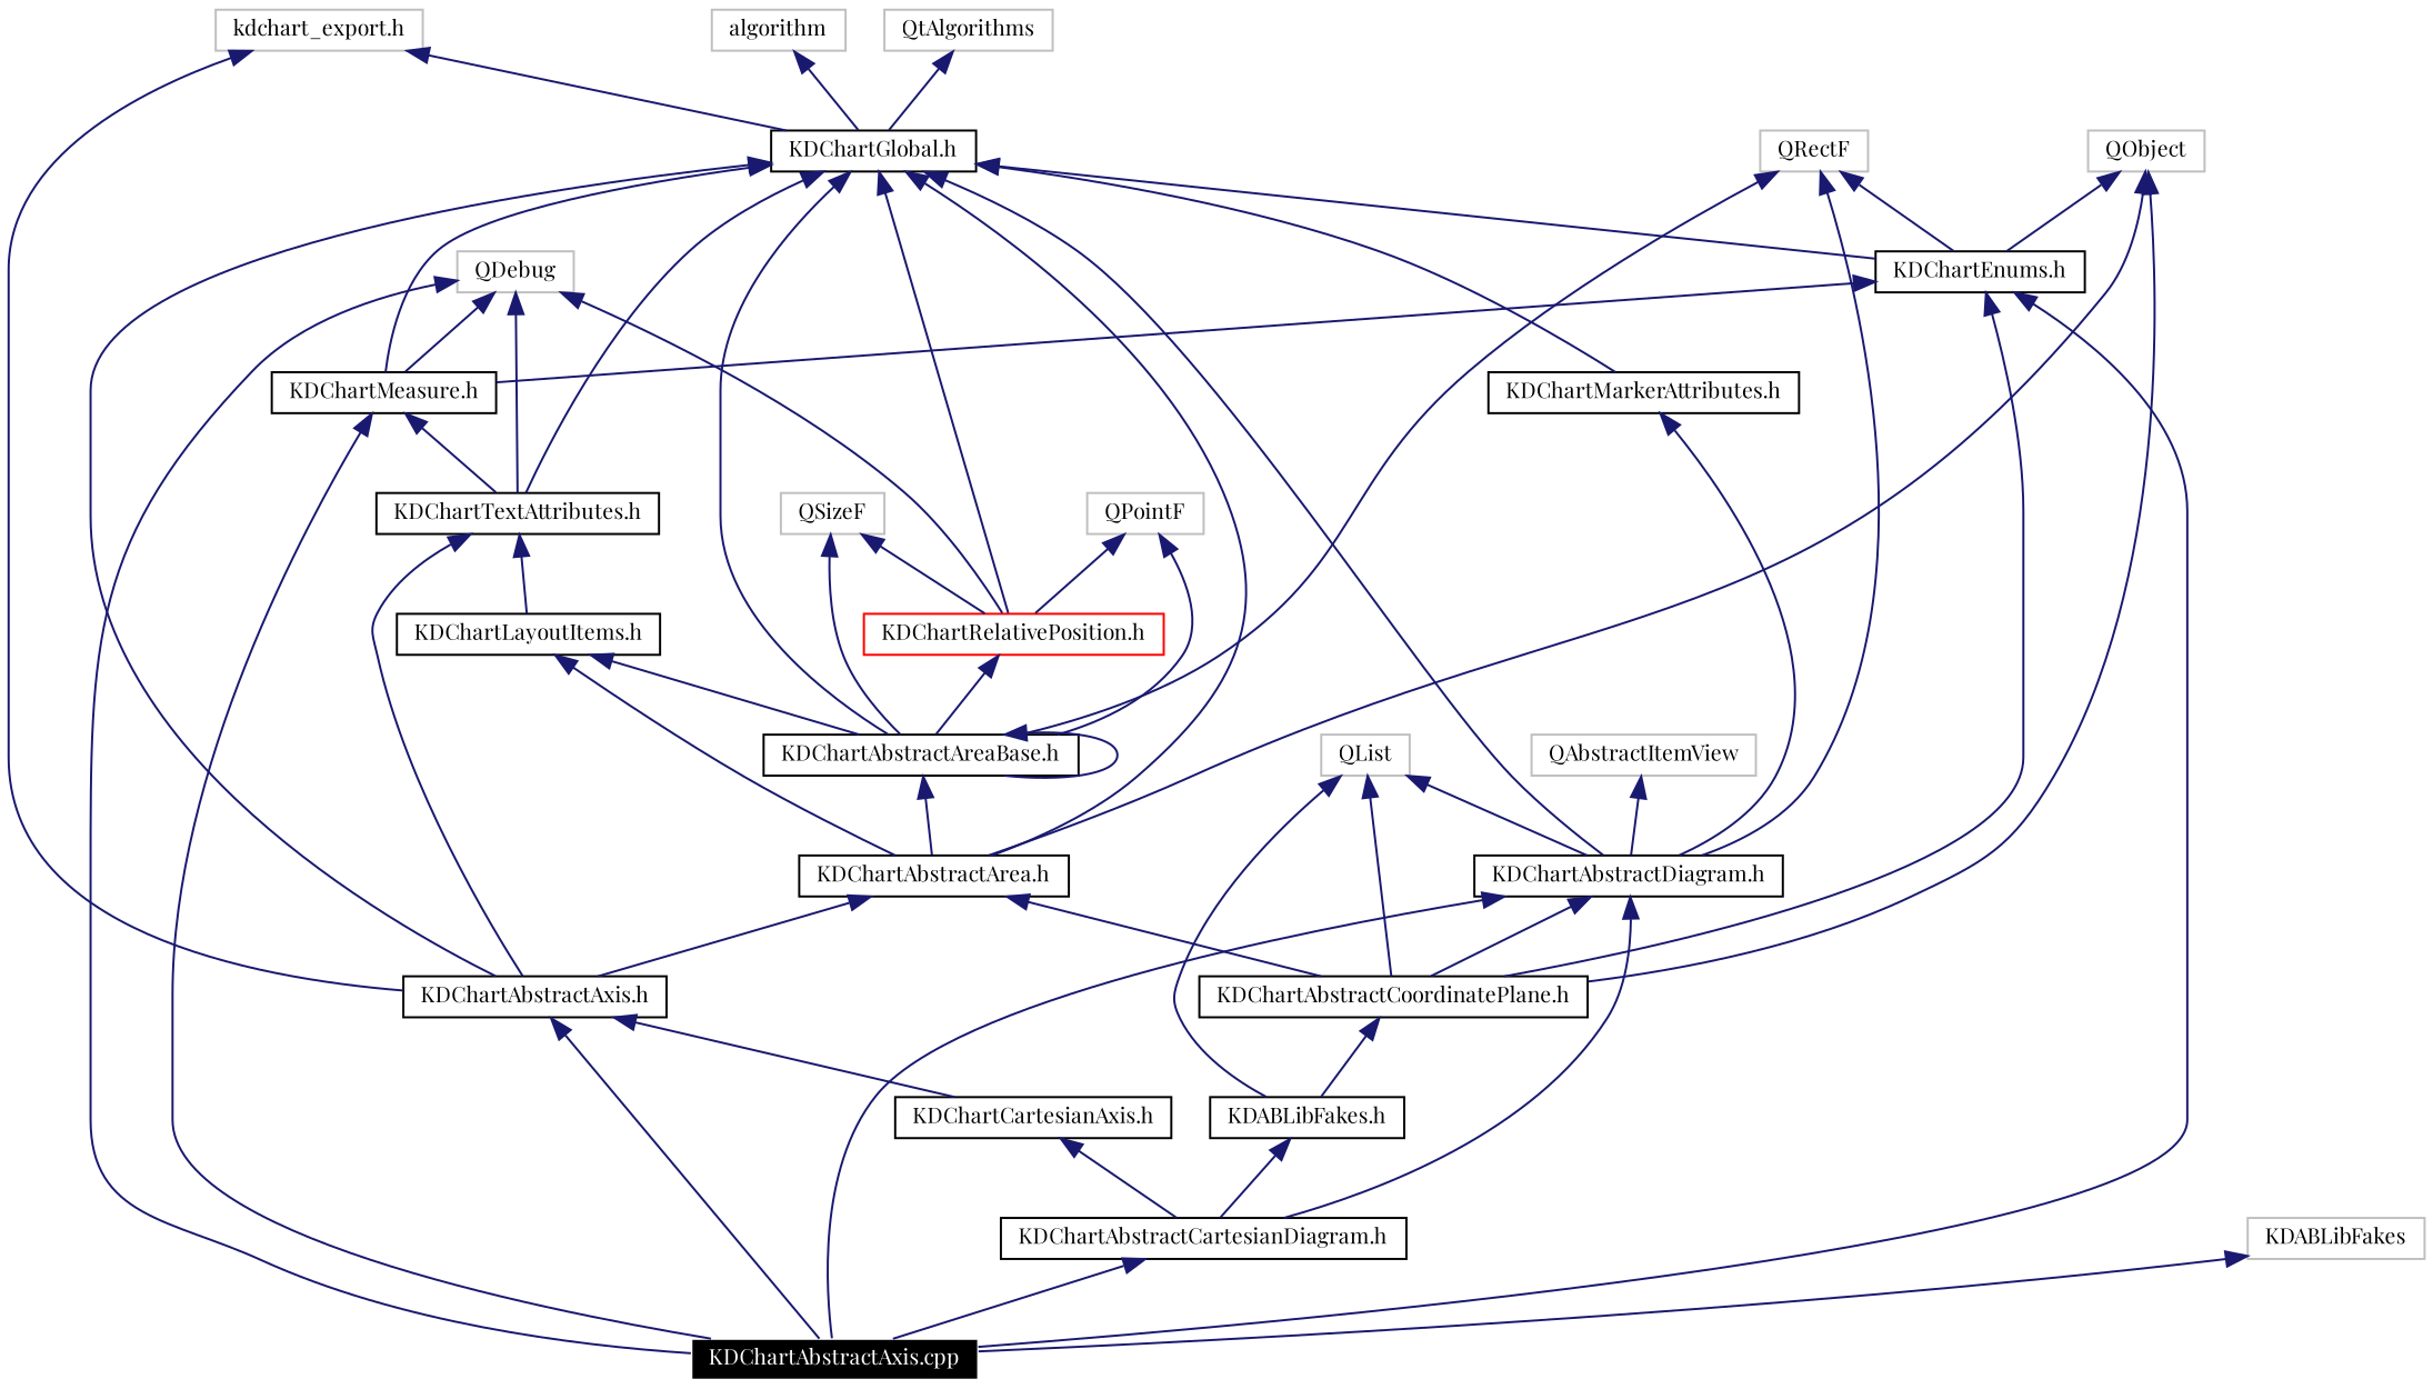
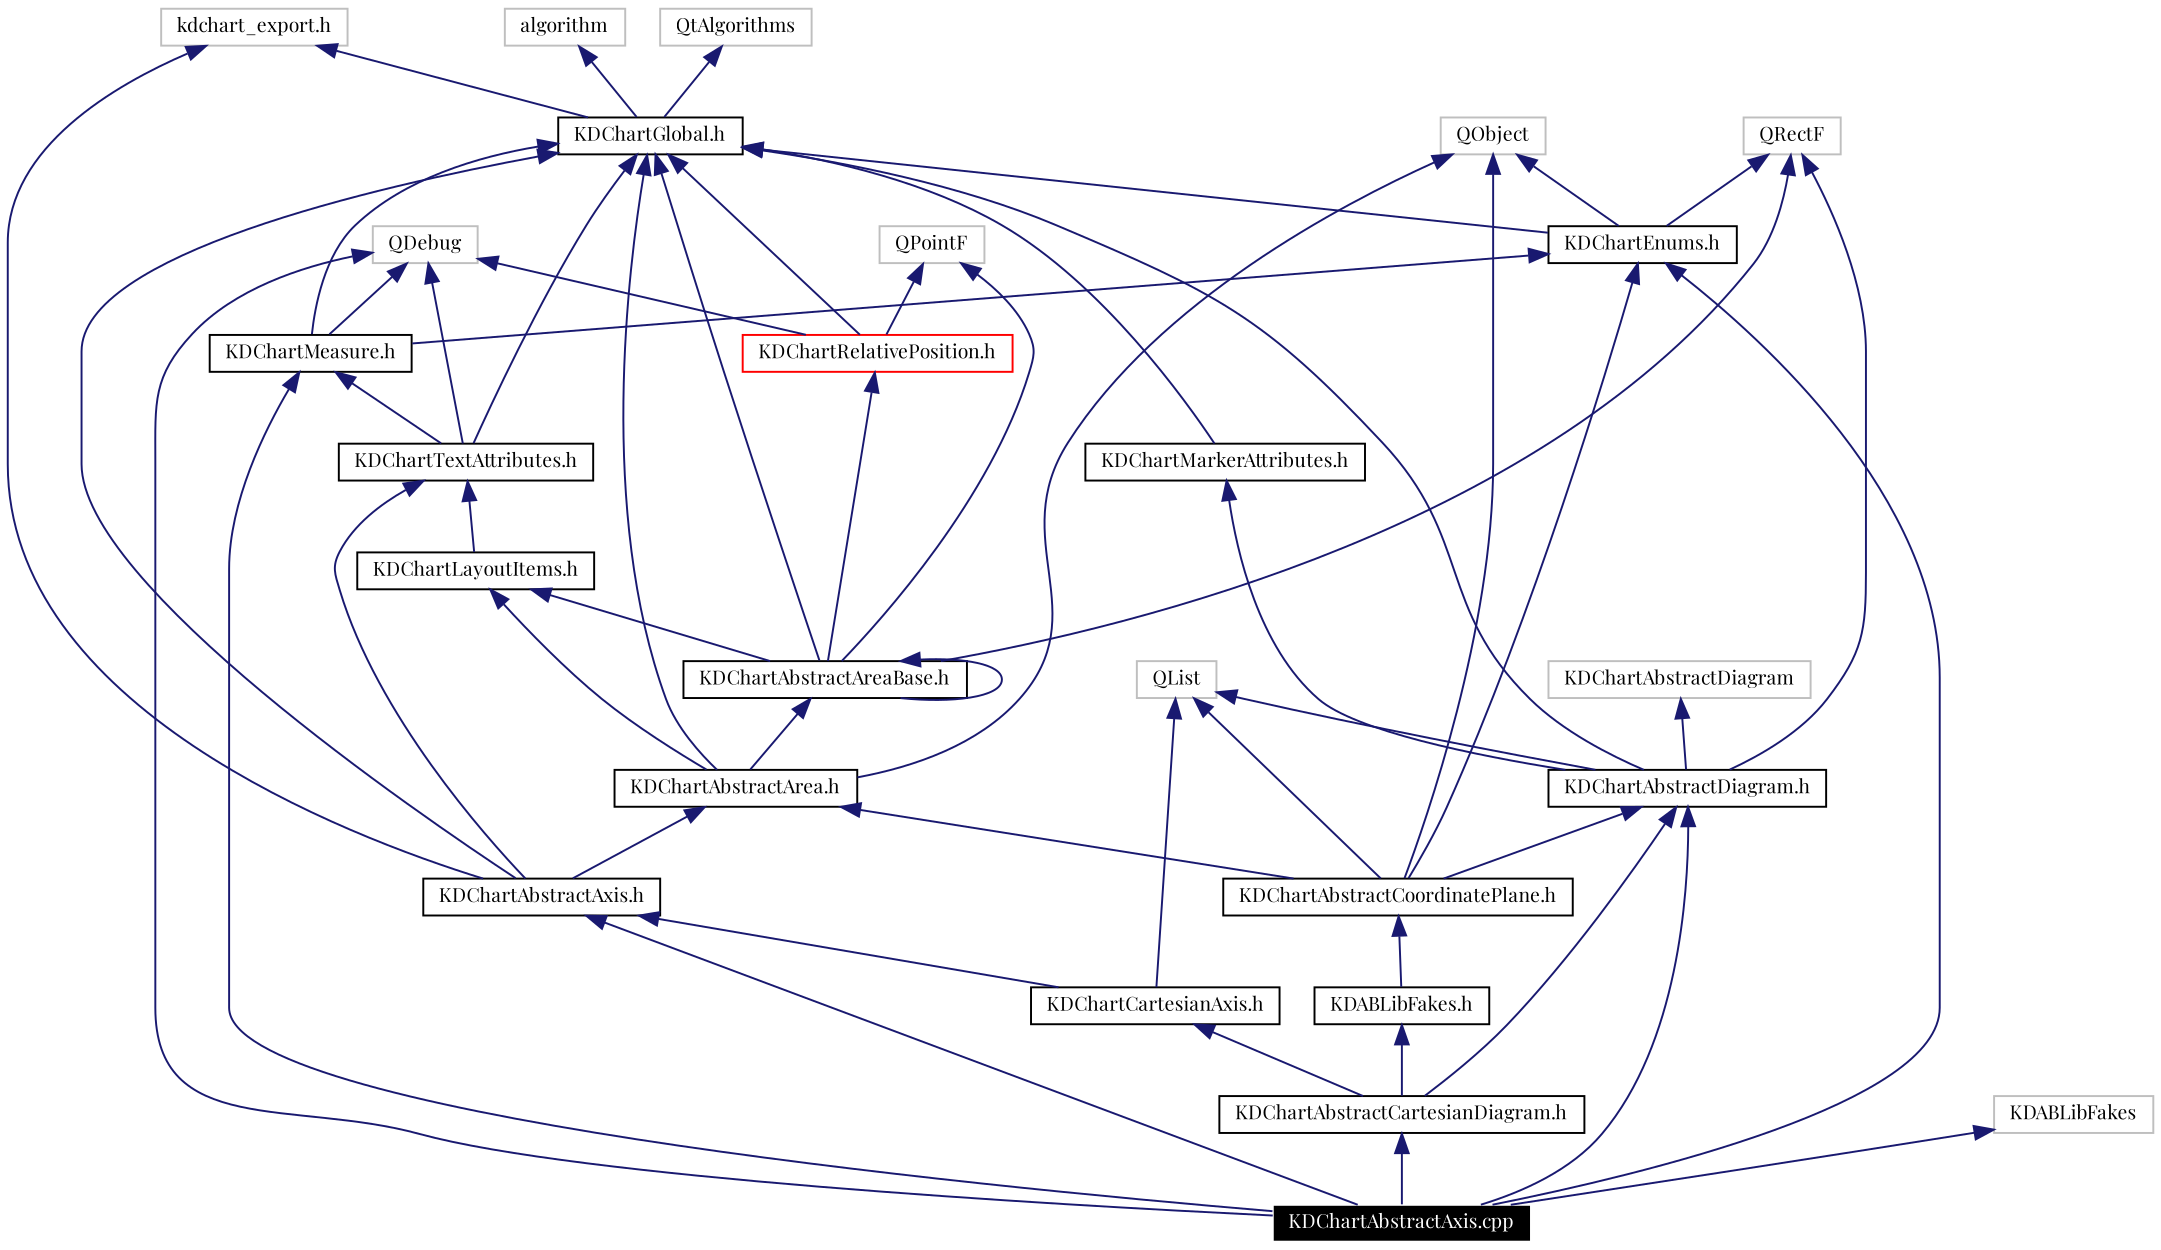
  digraph {
    fontname="Playfair Display"
    node [color=black fontname="Playfair Display" fontsize=10 shape=record]
    edge [color=midnightblue dir=back fontname="Playfair Display" fontsize=10 labelfontname=Helvetica labelfontsize=10 style=solid]
    n1 [color=white fillcolor=black fontcolor=white height=0.2 label="KDChartAbstractAxis.cpp" style=filled width=0.4]
    n2 [color=grey75 height=0.2 label=QDebug width=0.4]
    n3 [height=0.2 label="KDChartTextAttributes.h" width=0.4]
    n4 [height=0.2 label="KDChartMeasure.h" width=0.4]
    n5 [color=red height=0.2 label="KDChartRelativePosition.h" width=0.4]
    n6 [height=0.2 label="KDChartAbstractAxis.h" width=0.4]
    n7 [height=0.2 label="KDChartLayoutItems.h" width=0.4]
    n8 [height=0.2 label="KDChartAbstractAreaBase.h" width=0.4]
    n9 [height=0.2 label="KDChartCartesianAxis.h" width=0.4]
    n10 [height=0.2 label="KDChartAbstractCartesianDiagram.h" width=0.4]
    n11 [color=grey75 height=0.2 label="kdchart_export.h" width=0.4]
    n12 [height=0.2 label="KDChartGlobal.h" width=0.4]
    n13 [height=0.2 label="KDChartAbstractArea.h" width=0.4]
    n14 [height=0.2 label="KDChartEnums.h" width=0.4]
    n15 [height=0.2 label="KDChartMarkerAttributes.h" width=0.4]
    n16 [height=0.2 label="KDChartAbstractDiagram.h" width=0.4]
    n17 [height=0.2 label="KDChartAbstractCoordinatePlane.h" width=0.4]
    n18 [color=grey75 height=0.2 label=QtAlgorithms width=0.4]
    n19 [color=grey75 height=0.2 label=algorithm width=0.4]
    n20 [height=0.2 label="KDABLibFakes.h" width=0.4]
    n21 [color=grey75 height=0.2 label=QObject width=0.4]
    n22 [color=grey75 height=0.2 label=QPointF width=0.4]
-   n23 [color=grey75 height=0.2 label=QSizeF width=0.4]
    n24 [color=grey75 height=0.2 label=QRectF width=0.4]
    n25 [color=grey75 height=0.2 label=QList width=0.4]
-   n26 [color=grey75 height=0.2 label=QAbstractItemView width=0.4]
+   n26 [color=grey75 height=0.2 label=KDChartAbstractDiagram width=0.4]
    n27 [color=grey75 height=0.2 label=KDABLibFakes width=0.4]
    n2 -> n1
    n2 -> n3
    n2 -> n4
    n2 -> n5
    n3 -> n6
    n3 -> n7
    n4 -> n1
    n4 -> n3
    n5 -> n8
    n6 -> n1
    n6 -> n9
    n7 -> n8
    n7 -> n13
    n8 -> n8
    n8 -> n13
    n9 -> n10
    n10 -> n1
    n11 -> n6
    n11 -> n12
    n12 -> n3
    n12 -> n4
    n12 -> n5
    n12 -> n6
    n12 -> n8
    n12 -> n13
    n12 -> n14
    n12 -> n15
    n12 -> n16
    n13 -> n6
    n13 -> n17
    n14 -> n1
    n14 -> n4
    n14 -> n17
    n15 -> n16
    n16 -> n1
    n16 -> n10
    n16 -> n17
    n17 -> n20
    n18 -> n12
    n19 -> n12
    n20 -> n10
    n21 -> n13
    n21 -> n14
    n21 -> n17
    n22 -> n5
    n22 -> n8
-   n23 -> n5
-   n23 -> n8
    n24 -> n8
    n24 -> n14
    n24 -> n16
-   n25 -> n20
+   n25 -> n9
    n25 -> n16
    n25 -> n17
    n26 -> n16
    n27 -> n1
  }
